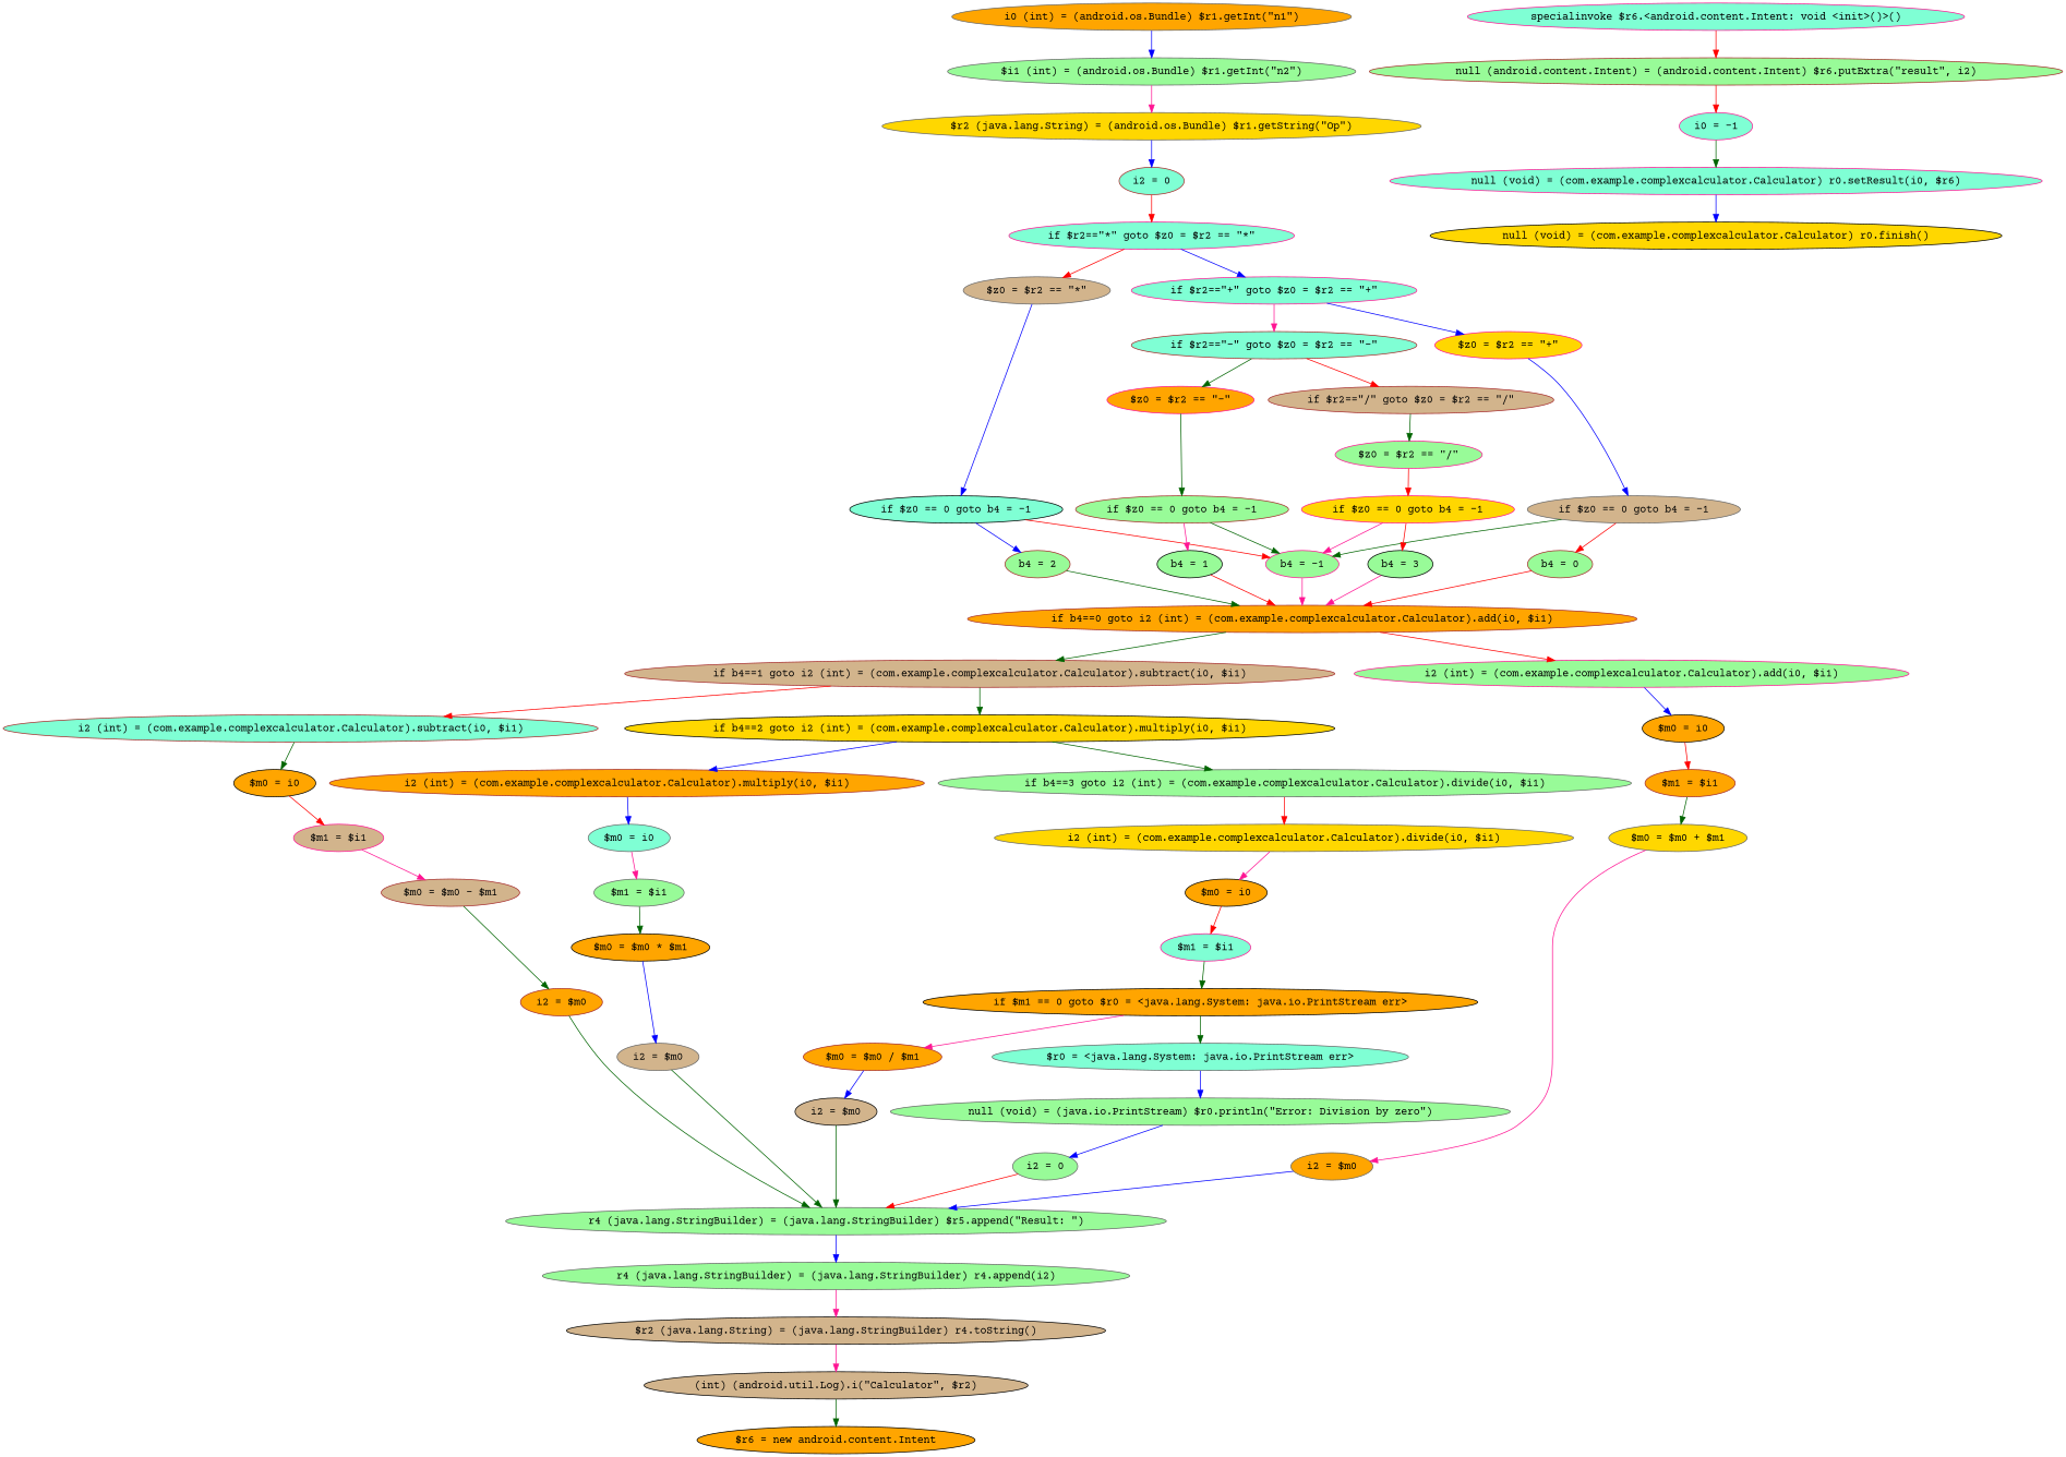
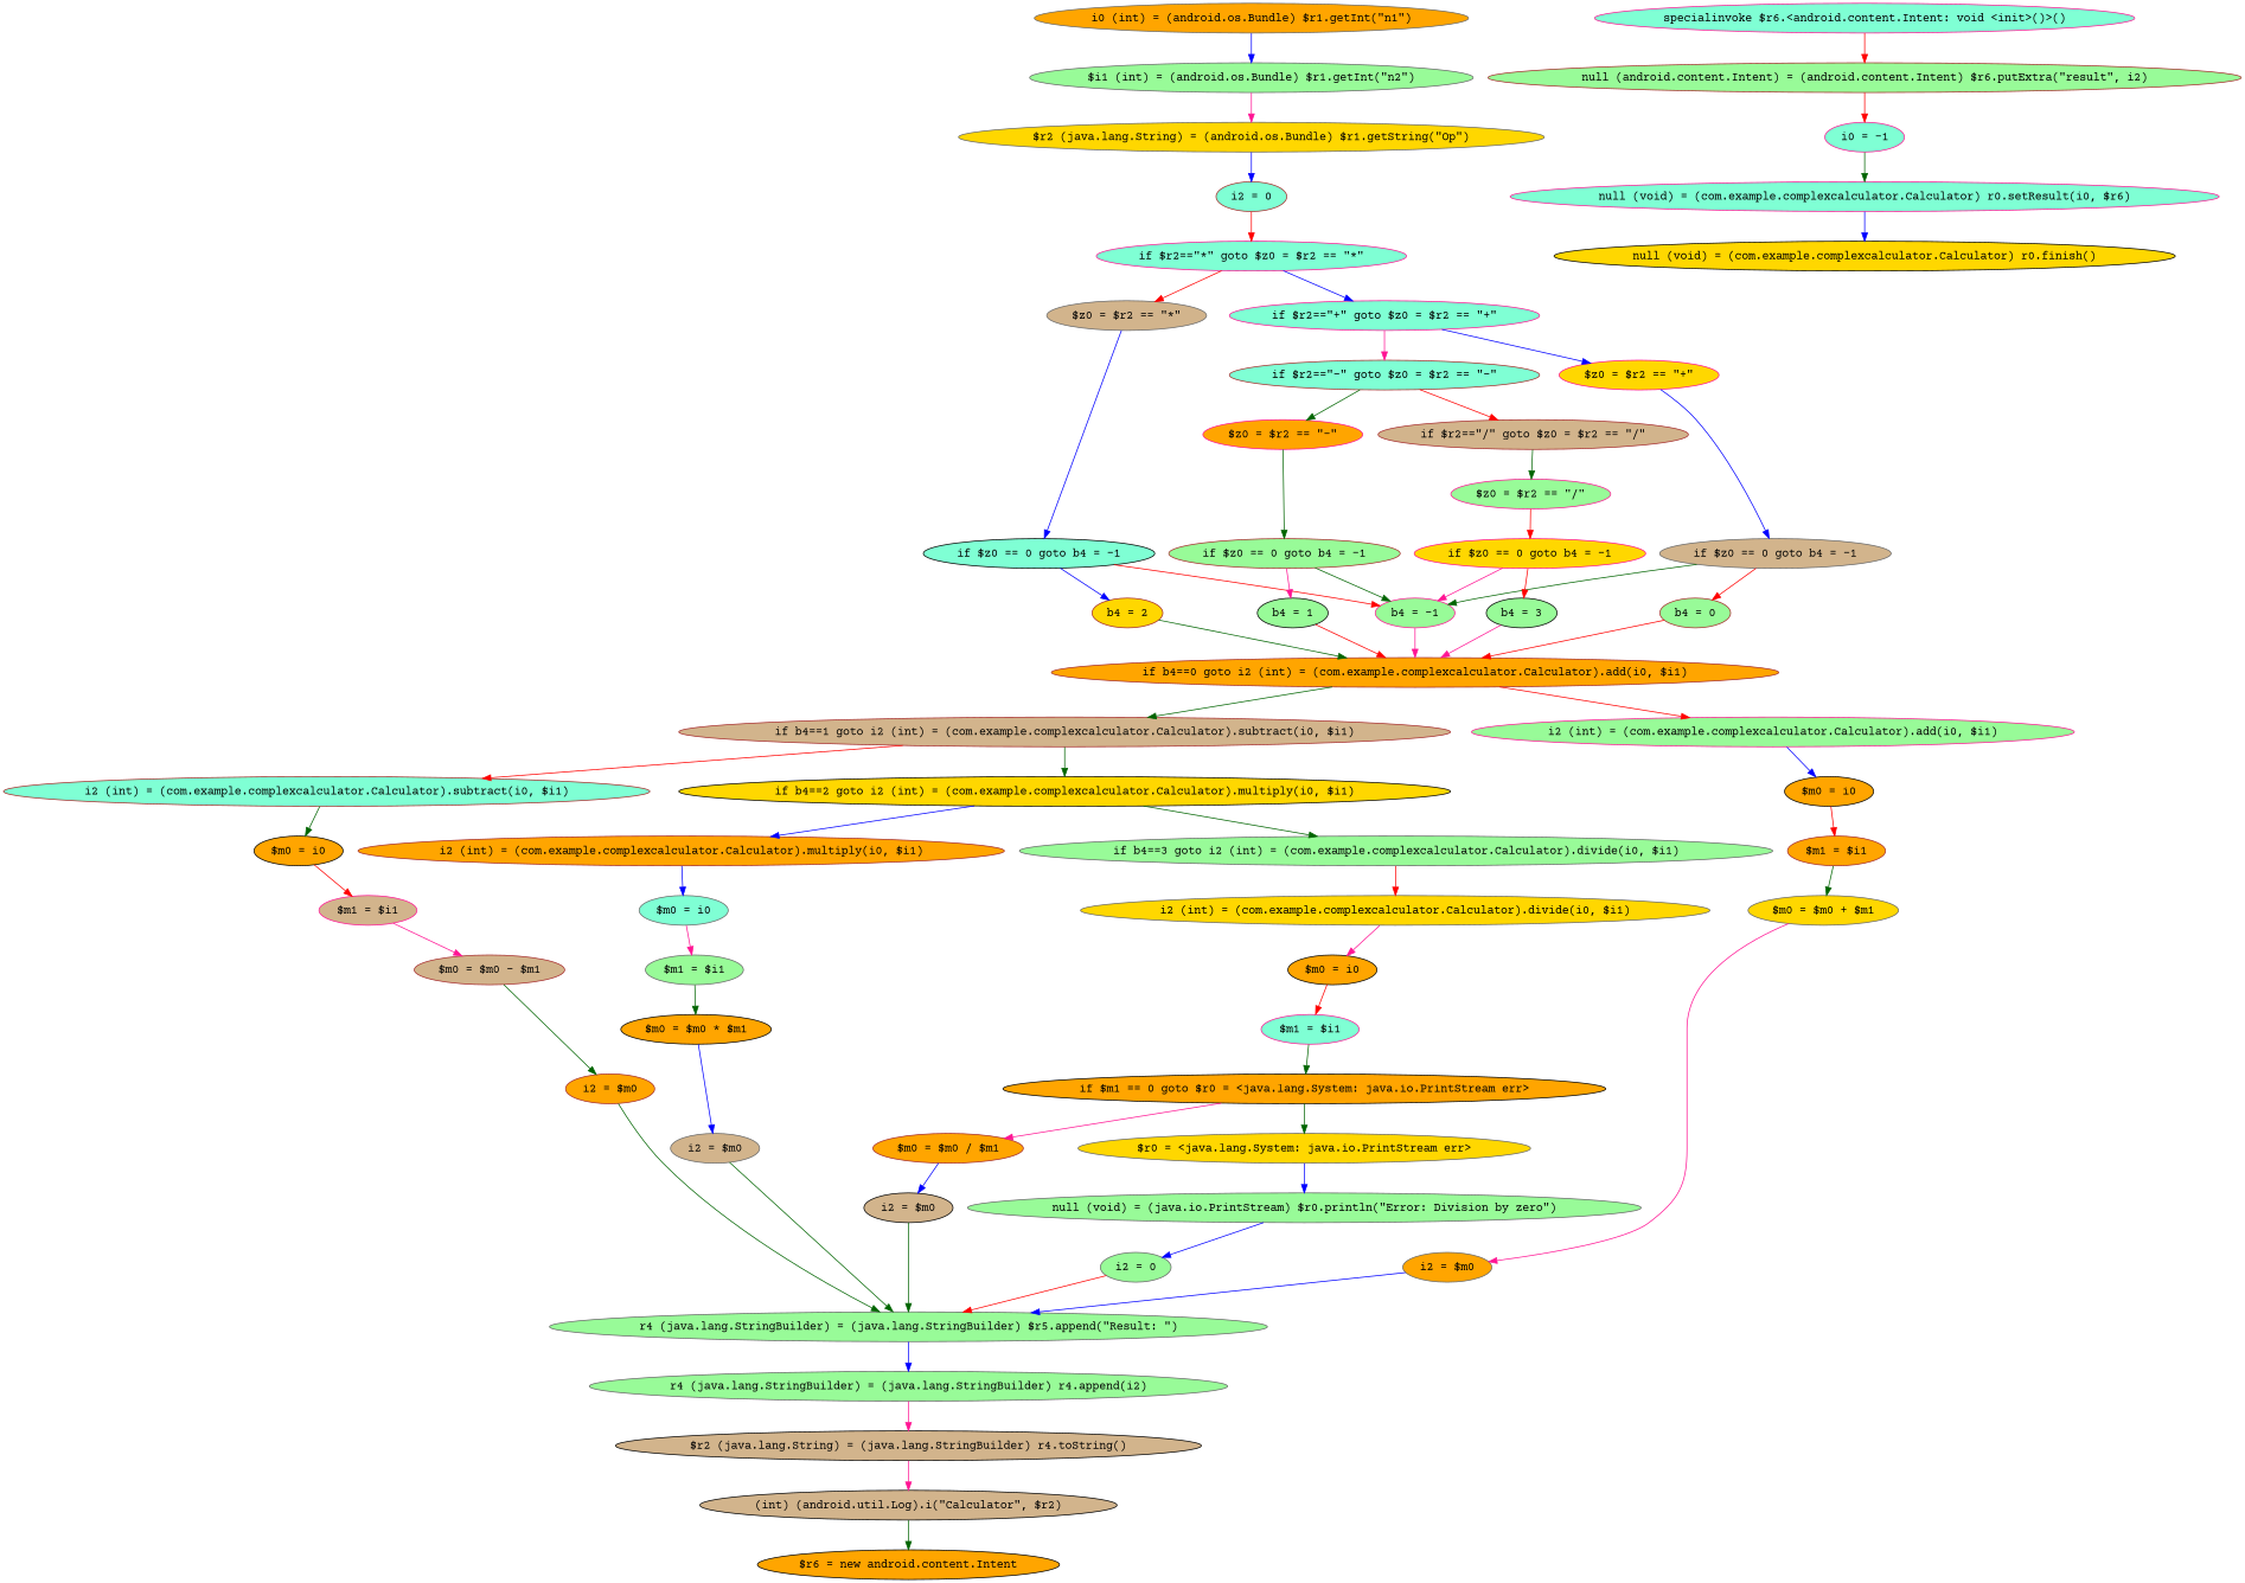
  digraph {
    fontname="Courier Prime"
    node [color=gray40 fillcolor=palegreen fontname="Courier Prime" style=filled]
    edge [color=darkgreen fontname="Courier Prime"]
    n1 [fillcolor=orange label="i0 (int) = (android.os.Bundle) $r1.getInt(\"n1\")"]
    n2 [label="$i1 (int) = (android.os.Bundle) $r1.getInt(\"n2\")"]
    n3 [fillcolor=gold label="$r2 (java.lang.String) = (android.os.Bundle) $r1.getString(\"Op\")"]
    n4 [color=brown fillcolor=aquamarine label="i2 = 0"]
    n5 [color=deeppink fillcolor=aquamarine label="if $r2==\"*\" goto $z0 = $r2 == \"*\""]
    n6 [fillcolor=tan label="$z0 = $r2 == \"*\""]
    n7 [color=deeppink fillcolor=aquamarine label="if $r2==\"+\" goto $z0 = $r2 == \"+\""]
    n8 [color=black fillcolor=aquamarine label="if $z0 == 0 goto b4 = -1"]
    n9 [color=deeppink fillcolor=gold label="$z0 = $r2 == \"+\""]
    n10 [color=brown fillcolor=aquamarine label="if $r2==\"-\" goto $z0 = $r2 == \"-\""]
    n11 [color=deeppink label="b4 = -1"]
-   n12 [color=brown label="b4 = 2"]
+   n12 [color=brown fillcolor=gold label="b4 = 2"]
    n13 [fillcolor=tan label="if $z0 == 0 goto b4 = -1"]
    n14 [color=deeppink fillcolor=orange label="$z0 = $r2 == \"-\""]
    n15 [color=brown fillcolor=tan label="if $r2==\"/\" goto $z0 = $r2 == \"/\""]
    n16 [color=brown label="b4 = 0"]
    n17 [color=brown label="if $z0 == 0 goto b4 = -1"]
    n18 [color=deeppink label="$z0 = $r2 == \"/\""]
    n19 [color=black label="b4 = 1"]
    n20 [color=deeppink fillcolor=gold label="if $z0 == 0 goto b4 = -1"]
    n21 [color=black label="b4 = 3"]
    n22 [color=brown fillcolor=orange label="if b4==0 goto i2 (int) = (com.example.complexcalculator.Calculator).add(i0, $i1)"]
    n23 [color=deeppink label="i2 (int) = (com.example.complexcalculator.Calculator).add(i0, $i1)"]
    n24 [color=brown fillcolor=tan label="if b4==1 goto i2 (int) = (com.example.complexcalculator.Calculator).subtract(i0, $i1)"]
    n25 [color=black fillcolor=orange label="$m0 = i0"]
    n26 [color=brown fillcolor=aquamarine label="i2 (int) = (com.example.complexcalculator.Calculator).subtract(i0, $i1)"]
    n27 [color=black fillcolor=gold label="if b4==2 goto i2 (int) = (com.example.complexcalculator.Calculator).multiply(i0, $i1)"]
    n28 [color=brown fillcolor=orange label="$m1 = $i1"]
    n29 [color=black fillcolor=orange label="$m0 = i0"]
    n30 [color=brown fillcolor=orange label="i2 (int) = (com.example.complexcalculator.Calculator).multiply(i0, $i1)"]
    n31 [label="if b4==3 goto i2 (int) = (com.example.complexcalculator.Calculator).divide(i0, $i1)"]
    n32 [color=deeppink fillcolor=tan label="$m1 = $i1"]
    n33 [fillcolor=aquamarine label="$m0 = i0"]
    n34 [fillcolor=gold label="i2 (int) = (com.example.complexcalculator.Calculator).divide(i0, $i1)"]
    n35 [label="$m1 = $i1"]
    n36 [color=black fillcolor=orange label="$m0 = i0"]
    n37 [color=deeppink fillcolor=aquamarine label="$m1 = $i1"]
    n38 [color=black fillcolor=orange label="if $m1 == 0 goto $r0 = <java.lang.System: java.io.PrintStream err>"]
    n39 [color=brown fillcolor=orange label="$m0 = $m0 / $m1"]
-   n40 [fillcolor=aquamarine label="$r0 = <java.lang.System: java.io.PrintStream err>"]
+   n40 [fillcolor=gold label="$r0 = <java.lang.System: java.io.PrintStream err>"]
    n41 [color=black fillcolor=tan label="i2 = $m0"]
    n42 [label="null (void) = (java.io.PrintStream) $r0.println(\"Error: Division by zero\")"]
    n43 [label="r4 (java.lang.StringBuilder) = (java.lang.StringBuilder) $r5.append(\"Result: \")"]
    n44 [label="r4 (java.lang.StringBuilder) = (java.lang.StringBuilder) r4.append(i2)"]
    n45 [label="i2 = 0"]
    n46 [color=black fillcolor=orange label="$m0 = $m0 * $m1"]
    n47 [fillcolor=tan label="i2 = $m0"]
    n48 [color=brown fillcolor=tan label="$m0 = $m0 - $m1"]
    n49 [color=brown fillcolor=orange label="i2 = $m0"]
    n50 [fillcolor=gold label="$m0 = $m0 + $m1"]
    n51 [fillcolor=orange label="i2 = $m0"]
    n52 [color=black fillcolor=tan label="$r2 (java.lang.String) = (java.lang.StringBuilder) r4.toString()"]
    n53 [color=black fillcolor=tan label="(int) (android.util.Log).i(\"Calculator\", $r2)"]
    n54 [color=black fillcolor=orange label="$r6 = new android.content.Intent"]
    n55 [color=deeppink fillcolor=aquamarine label="specialinvoke $r6.<android.content.Intent: void <init>()>()"]
    n56 [color=brown label="null (android.content.Intent) = (android.content.Intent) $r6.putExtra(\"result\", i2)"]
    n57 [color=deeppink fillcolor=aquamarine label="i0 = -1"]
    n58 [color=deeppink fillcolor=aquamarine label="null (void) = (com.example.complexcalculator.Calculator) r0.setResult(i0, $r6)"]
    n59 [color=black fillcolor=gold label="null (void) = (com.example.complexcalculator.Calculator) r0.finish()"]
    n1 -> n2 [color=blue]
    n2 -> n3 [color=deeppink]
    n3 -> n4 [color=blue]
    n4 -> n5 [color=red]
    n5 -> n6 [color=red]
    n5 -> n7 [color=blue]
    n6 -> n8 [color=blue]
    n7 -> n9 [color=blue]
    n7 -> n10 [color=deeppink]
    n8 -> n11 [color=red]
    n8 -> n12 [color=blue]
    n9 -> n13 [color=blue]
    n10 -> n14
    n10 -> n15 [color=red]
    n11 -> n22 [color=deeppink]
    n12 -> n22
    n13 -> n11
    n13 -> n16 [color=red]
    n14 -> n17
    n15 -> n18
    n16 -> n22 [color=red]
    n17 -> n11
    n17 -> n19 [color=deeppink]
    n18 -> n20 [color=red]
    n19 -> n22 [color=red]
    n20 -> n11 [color=deeppink]
    n20 -> n21 [color=red]
    n21 -> n22 [color=deeppink]
    n22 -> n23 [color=red]
    n22 -> n24
    n23 -> n25 [color=blue]
    n24 -> n26 [color=red]
    n24 -> n27
    n25 -> n28 [color=red]
    n26 -> n29
    n27 -> n30 [color=blue]
    n27 -> n31
    n28 -> n50
    n29 -> n32 [color=red]
    n30 -> n33 [color=blue]
    n31 -> n34 [color=red]
    n32 -> n48 [color=deeppink]
    n33 -> n35 [color=deeppink]
    n34 -> n36 [color=deeppink]
    n35 -> n46
    n36 -> n37 [color=red]
    n37 -> n38
    n38 -> n39 [color=deeppink]
    n38 -> n40
    n39 -> n41 [color=blue]
    n40 -> n42 [color=blue]
    n41 -> n43
    n42 -> n45 [color=blue]
    n43 -> n44 [color=blue]
    n44 -> n52 [color=deeppink]
    n45 -> n43 [color=red]
    n46 -> n47 [color=blue]
    n47 -> n43
    n48 -> n49
    n49 -> n43
    n50 -> n51 [color=deeppink]
    n51 -> n43 [color=blue]
    n52 -> n53 [color=deeppink]
    n53 -> n54
    n55 -> n56 [color=red]
    n56 -> n57 [color=red]
    n57 -> n58
    n58 -> n59 [color=blue]
  }
